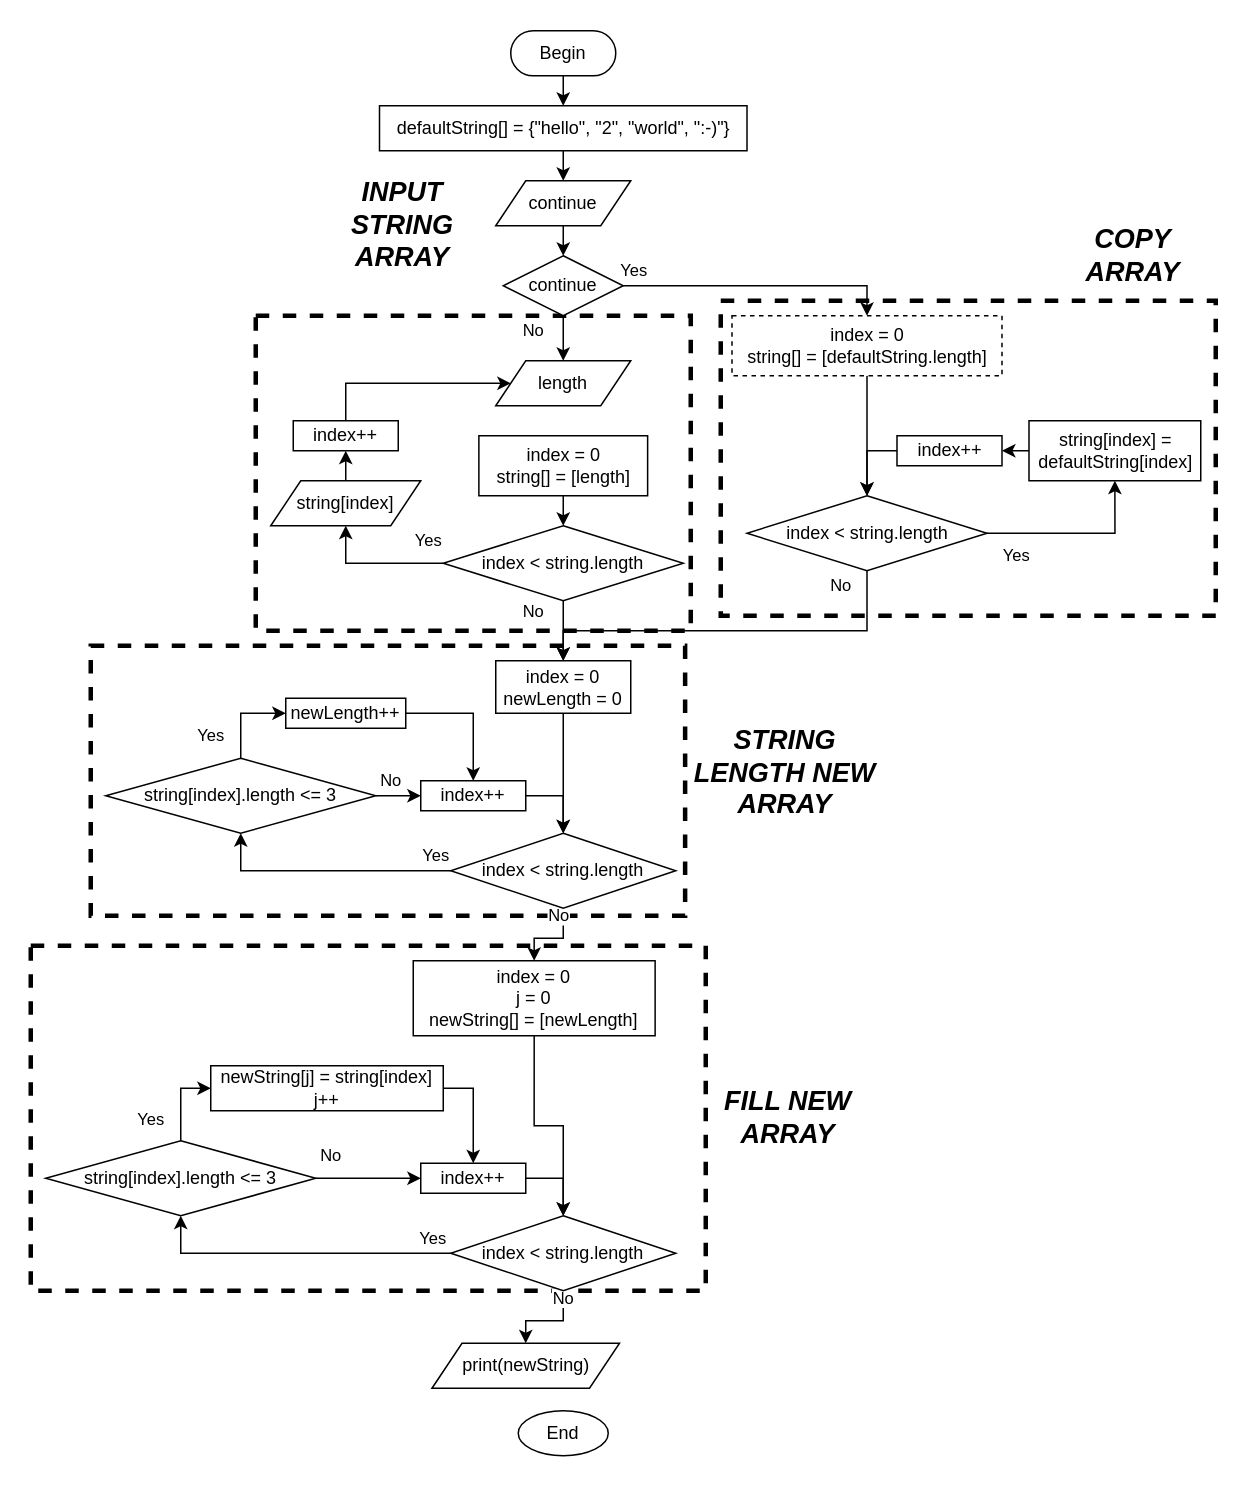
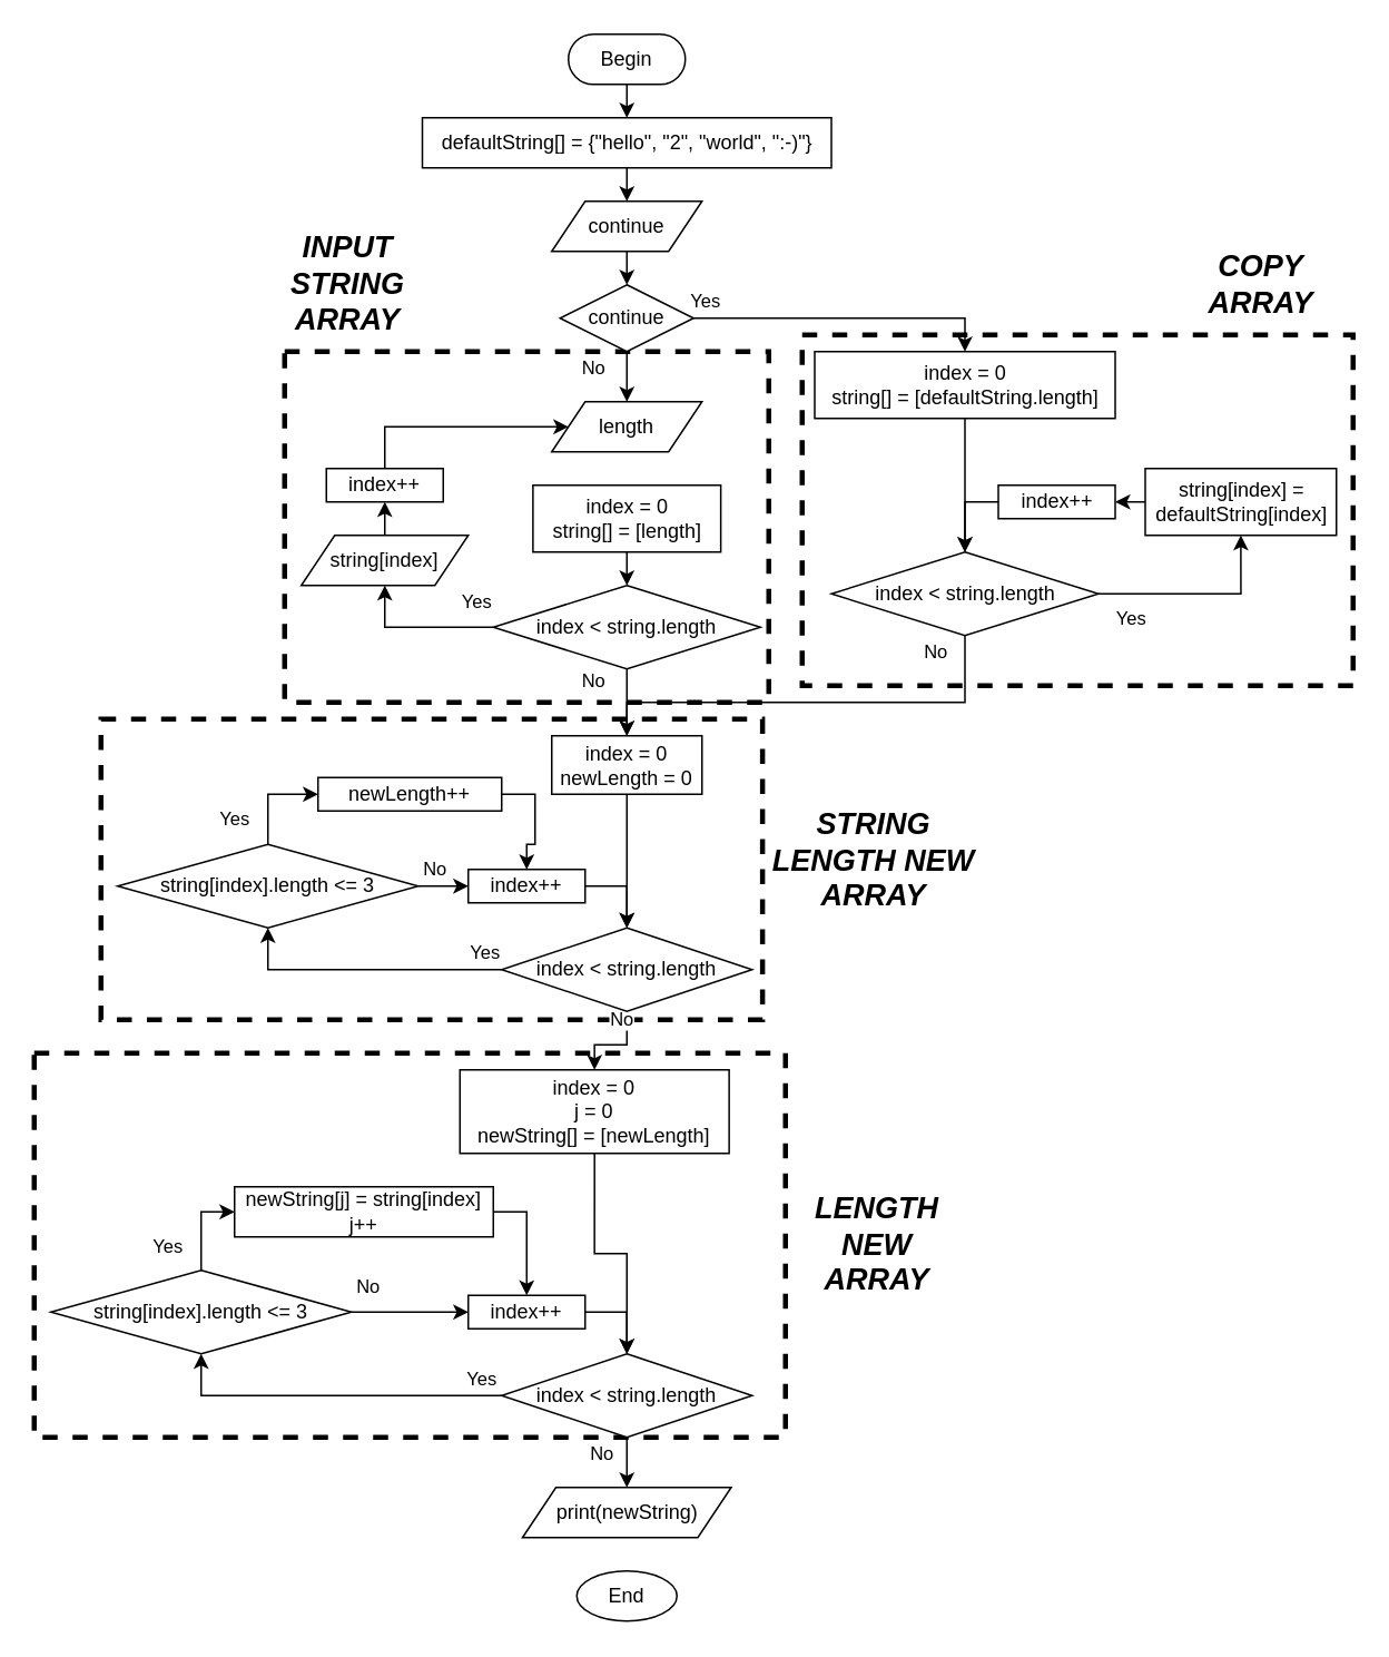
  <mxCell id="0" />
  <mxCell id="1" parent="0" />
  <mxCell id="2" value="" style="rounded=0;whiteSpace=wrap;html=1;fillColor=none;dashed=1;strokeWidth=3;strokeColor=#000000;" vertex="1" parent="1"><mxGeometry x="20" y="630" width="450" height="230" as="geometry" /></mxCell>
  <mxCell id="3" value="" style="rounded=0;whiteSpace=wrap;html=1;fillColor=none;dashed=1;strokeWidth=3;strokeColor=#000000;" vertex="1" parent="1"><mxGeometry x="170" y="210" width="290" height="210" as="geometry" /></mxCell>
  <mxCell id="4" value="" style="rounded=0;whiteSpace=wrap;html=1;fillColor=none;dashed=1;strokeWidth=3;strokeColor=#000000;" vertex="1" parent="1"><mxGeometry x="60" y="430" width="396.25" height="180" as="geometry" /></mxCell>
  <mxCell id="5" value="" style="rounded=0;whiteSpace=wrap;html=1;fillColor=none;dashed=1;strokeWidth=3;strokeColor=#000000;" vertex="1" parent="1"><mxGeometry x="480" y="200" width="330" height="210" as="geometry" /></mxCell>
  <mxCell id="6" style="edgeStyle=orthogonalEdgeStyle;rounded=0;orthogonalLoop=1;jettySize=auto;html=1;exitX=0.5;exitY=1;exitDx=0;exitDy=0;entryX=0.5;entryY=0;entryDx=0;entryDy=0;" edge="1" parent="1" source="7" target="9"><mxGeometry relative="1" as="geometry" /></mxCell>
  <mxCell id="7" value="Begin" style="rounded=1;whiteSpace=wrap;html=1;arcSize=50;" vertex="1" parent="1"><mxGeometry x="340" y="20" width="70" height="30" as="geometry" /></mxCell>
  <mxCell id="8" style="edgeStyle=orthogonalEdgeStyle;rounded=0;orthogonalLoop=1;jettySize=auto;html=1;exitX=0.5;exitY=1;exitDx=0;exitDy=0;entryX=0.5;entryY=0;entryDx=0;entryDy=0;" edge="1" parent="1" source="9" target="11"><mxGeometry relative="1" as="geometry" /></mxCell>
  <mxCell id="9" value="defaultString[] = {&quot;hello&quot;, &quot;2&quot;, &quot;world&quot;, &quot;:-)&quot;}" style="rounded=0;whiteSpace=wrap;html=1;" vertex="1" parent="1"><mxGeometry x="252.5" y="70" width="245" height="30" as="geometry" /></mxCell>
  <mxCell id="10" style="edgeStyle=orthogonalEdgeStyle;rounded=0;orthogonalLoop=1;jettySize=auto;html=1;exitX=0.5;exitY=1;exitDx=0;exitDy=0;entryX=0.5;entryY=0;entryDx=0;entryDy=0;" edge="1" parent="1" source="11" target="14"><mxGeometry relative="1" as="geometry" /></mxCell>
  <mxCell id="11" value="continue" style="shape=parallelogram;perimeter=parallelogramPerimeter;whiteSpace=wrap;html=1;fixedSize=1;" vertex="1" parent="1"><mxGeometry x="330" y="120" width="90" height="30" as="geometry" /></mxCell>
  <mxCell id="12" value="Yes" style="edgeStyle=orthogonalEdgeStyle;rounded=0;orthogonalLoop=1;jettySize=auto;html=1;exitX=1;exitY=0.5;exitDx=0;exitDy=0;entryX=0.5;entryY=0;entryDx=0;entryDy=0;" edge="1" parent="1" source="14" target="34"><mxGeometry x="-0.924" y="10" relative="1" as="geometry"><mxPoint x="635" y="160" as="targetPoint" /><Array as="points"><mxPoint x="578" y="190" /><mxPoint x="578" y="210" /></Array><mxPoint as="offset" /></mxGeometry></mxCell>
  <mxCell id="13" value="No" style="edgeStyle=orthogonalEdgeStyle;rounded=0;orthogonalLoop=1;jettySize=auto;html=1;exitX=0.5;exitY=1;exitDx=0;exitDy=0;entryX=0.5;entryY=0;entryDx=0;entryDy=0;" edge="1" parent="1" source="14" target="25"><mxGeometry x="-0.333" y="-20" relative="1" as="geometry"><mxPoint as="offset" /></mxGeometry></mxCell>
  <mxCell id="14" value="continue" style="rhombus;whiteSpace=wrap;html=1;" vertex="1" parent="1"><mxGeometry x="335" y="170" width="80" height="40" as="geometry" /></mxCell>
  <mxCell id="15" value="Yes" style="edgeStyle=orthogonalEdgeStyle;rounded=0;orthogonalLoop=1;jettySize=auto;html=1;entryX=0.5;entryY=1;entryDx=0;entryDy=0;exitX=0;exitY=0.5;exitDx=0;exitDy=0;" edge="1" parent="1" source="17" target="39"><mxGeometry x="-0.879" y="-10" relative="1" as="geometry"><mxPoint x="290" y="580" as="sourcePoint" /><Array as="points"><mxPoint x="160" y="580" /></Array><mxPoint as="offset" /></mxGeometry></mxCell>
  <mxCell id="16" value="No" style="edgeStyle=orthogonalEdgeStyle;rounded=0;orthogonalLoop=1;jettySize=auto;html=1;exitX=0.5;exitY=1;exitDx=0;exitDy=0;entryX=0.5;entryY=0;entryDx=0;entryDy=0;" edge="1" parent="1" source="17" target="44"><mxGeometry x="-0.143" y="-15" relative="1" as="geometry"><mxPoint as="offset" /></mxGeometry></mxCell>
  <mxCell id="17" value="index &amp;lt; string.length" style="rhombus;whiteSpace=wrap;html=1;" vertex="1" parent="1"><mxGeometry x="300" y="555" width="150" height="50" as="geometry" /></mxCell>
  <mxCell id="18" style="edgeStyle=orthogonalEdgeStyle;rounded=0;orthogonalLoop=1;jettySize=auto;html=1;exitX=0.5;exitY=1;exitDx=0;exitDy=0;entryX=0.5;entryY=0;entryDx=0;entryDy=0;" edge="1" parent="1" source="19" target="17"><mxGeometry relative="1" as="geometry" /></mxCell>
  <mxCell id="19" value="index = 0&lt;br&gt;newLength = 0" style="rounded=0;whiteSpace=wrap;html=1;" vertex="1" parent="1"><mxGeometry x="330" y="440" width="90" height="35" as="geometry" /></mxCell>
  <mxCell id="20" style="edgeStyle=orthogonalEdgeStyle;rounded=0;orthogonalLoop=1;jettySize=auto;html=1;exitX=0.5;exitY=1;exitDx=0;exitDy=0;entryX=0.5;entryY=0;entryDx=0;entryDy=0;" edge="1" parent="1" source="21" target="24"><mxGeometry relative="1" as="geometry" /></mxCell>
  <mxCell id="21" value="index = 0&lt;br&gt;string[] = [length]" style="rounded=0;whiteSpace=wrap;html=1;" vertex="1" parent="1"><mxGeometry x="318.75" y="290" width="112.5" height="40" as="geometry" /></mxCell>
  <mxCell id="22" value="No" style="edgeStyle=orthogonalEdgeStyle;rounded=0;orthogonalLoop=1;jettySize=auto;html=1;exitX=0.5;exitY=1;exitDx=0;exitDy=0;entryX=0.5;entryY=0;entryDx=0;entryDy=0;" edge="1" parent="1" source="24" target="19"><mxGeometry x="-0.667" y="-20" relative="1" as="geometry"><mxPoint as="offset" /></mxGeometry></mxCell>
  <mxCell id="23" value="Yes" style="edgeStyle=orthogonalEdgeStyle;rounded=0;orthogonalLoop=1;jettySize=auto;html=1;exitX=0;exitY=0.5;exitDx=0;exitDy=0;entryX=0.5;entryY=1;entryDx=0;entryDy=0;" edge="1" parent="1" source="24" target="27"><mxGeometry x="-0.778" y="-15" relative="1" as="geometry"><mxPoint x="265" y="375" as="sourcePoint" /><mxPoint as="offset" /></mxGeometry></mxCell>
  <mxCell id="24" value="index &amp;lt; string.length" style="rhombus;whiteSpace=wrap;html=1;" vertex="1" parent="1"><mxGeometry x="295" y="350" width="160" height="50" as="geometry" /></mxCell>
  <mxCell id="25" value="length" style="shape=parallelogram;perimeter=parallelogramPerimeter;whiteSpace=wrap;html=1;fixedSize=1;" vertex="1" parent="1"><mxGeometry x="330" y="240" width="90" height="30" as="geometry" /></mxCell>
  <mxCell id="26" style="edgeStyle=orthogonalEdgeStyle;rounded=0;orthogonalLoop=1;jettySize=auto;html=1;exitX=0.5;exitY=0;exitDx=0;exitDy=0;entryX=0.5;entryY=1;entryDx=0;entryDy=0;" edge="1" parent="1" source="27" target="29"><mxGeometry relative="1" as="geometry" /></mxCell>
  <mxCell id="27" value="string[index]" style="shape=parallelogram;perimeter=parallelogramPerimeter;whiteSpace=wrap;html=1;fixedSize=1;" vertex="1" parent="1"><mxGeometry x="180" y="320" width="100" height="30" as="geometry" /></mxCell>
  <mxCell id="28" style="edgeStyle=orthogonalEdgeStyle;rounded=0;orthogonalLoop=1;jettySize=auto;html=1;exitX=0.5;exitY=0;exitDx=0;exitDy=0;entryX=0;entryY=0.5;entryDx=0;entryDy=0;" edge="1" parent="1" source="29" target="25"><mxGeometry relative="1" as="geometry"><Array as="points"><mxPoint x="230" y="255" /></Array></mxGeometry></mxCell>
  <mxCell id="29" value="index++" style="rounded=0;whiteSpace=wrap;html=1;" vertex="1" parent="1"><mxGeometry x="195" y="280" width="70" height="20" as="geometry" /></mxCell>
  <mxCell id="30" value="No" style="edgeStyle=orthogonalEdgeStyle;rounded=0;orthogonalLoop=1;jettySize=auto;html=1;exitX=0.5;exitY=1;exitDx=0;exitDy=0;entryX=0.5;entryY=0;entryDx=0;entryDy=0;" edge="1" parent="1" source="32" target="19"><mxGeometry x="-0.922" y="-18" relative="1" as="geometry"><Array as="points"><mxPoint x="578" y="420" /><mxPoint x="375" y="420" /></Array><mxPoint as="offset" /></mxGeometry></mxCell>
  <mxCell id="31" value="Yes" style="edgeStyle=orthogonalEdgeStyle;rounded=0;orthogonalLoop=1;jettySize=auto;html=1;exitX=1;exitY=0.5;exitDx=0;exitDy=0;entryX=0.5;entryY=1;entryDx=0;entryDy=0;" edge="1" parent="1" source="32" target="36"><mxGeometry x="-0.677" y="-15" relative="1" as="geometry"><mxPoint as="offset" /></mxGeometry></mxCell>
  <mxCell id="32" value="index &amp;lt; string.length" style="rhombus;whiteSpace=wrap;html=1;" vertex="1" parent="1"><mxGeometry x="497.5" y="330" width="160" height="50" as="geometry" /></mxCell>
  <mxCell id="33" style="edgeStyle=orthogonalEdgeStyle;rounded=0;orthogonalLoop=1;jettySize=auto;html=1;exitX=0.5;exitY=1;exitDx=0;exitDy=0;entryX=0.5;entryY=0;entryDx=0;entryDy=0;" edge="1" parent="1" source="34" target="32"><mxGeometry relative="1" as="geometry" /></mxCell>
- <mxCell id="34" value="index = 0&lt;br&gt;string[] = [defaultString.length]" style="rounded=0;whiteSpace=wrap;html=1;dashed=1;" vertex="1" parent="1"><mxGeometry x="487.5" y="210" width="180" height="40" as="geometry" /></mxCell>
+ <mxCell id="34" value="index = 0&lt;br&gt;string[] = [defaultString.length]" style="rounded=0;whiteSpace=wrap;html=1;" vertex="1" parent="1"><mxGeometry x="487.5" y="210" width="180" height="40" as="geometry" /></mxCell>
  <mxCell id="35" style="edgeStyle=orthogonalEdgeStyle;rounded=0;orthogonalLoop=1;jettySize=auto;html=1;exitX=0;exitY=0.5;exitDx=0;exitDy=0;entryX=1;entryY=0.5;entryDx=0;entryDy=0;fontSize=18;" edge="1" parent="1" source="36" target="63"><mxGeometry relative="1" as="geometry" /></mxCell>
  <mxCell id="36" value="string[index] = defaultString[index]" style="rounded=0;whiteSpace=wrap;html=1;" vertex="1" parent="1"><mxGeometry x="685.5" y="280" width="114.5" height="40" as="geometry" /></mxCell>
  <mxCell id="37" value="No" style="edgeStyle=orthogonalEdgeStyle;rounded=0;orthogonalLoop=1;jettySize=auto;html=1;exitX=1;exitY=0.5;exitDx=0;exitDy=0;entryX=0;entryY=0.5;entryDx=0;entryDy=0;" edge="1" parent="1" source="39" target="41"><mxGeometry x="-0.333" y="10" relative="1" as="geometry"><mxPoint as="offset" /></mxGeometry></mxCell>
  <mxCell id="38" value="Yes" style="edgeStyle=orthogonalEdgeStyle;rounded=0;orthogonalLoop=1;jettySize=auto;html=1;exitX=0.5;exitY=0;exitDx=0;exitDy=0;entryX=0;entryY=0.5;entryDx=0;entryDy=0;" edge="1" parent="1" source="39" target="43"><mxGeometry x="-0.5" y="20" relative="1" as="geometry"><mxPoint as="offset" /></mxGeometry></mxCell>
  <mxCell id="39" value="string[index].length &amp;lt;= 3" style="rhombus;whiteSpace=wrap;html=1;" vertex="1" parent="1"><mxGeometry x="70" y="505" width="180" height="50" as="geometry" /></mxCell>
  <mxCell id="40" style="edgeStyle=orthogonalEdgeStyle;rounded=0;orthogonalLoop=1;jettySize=auto;html=1;exitX=1;exitY=0.5;exitDx=0;exitDy=0;entryX=0.5;entryY=0;entryDx=0;entryDy=0;" edge="1" parent="1" source="41" target="17"><mxGeometry relative="1" as="geometry" /></mxCell>
  <mxCell id="41" value="index++" style="rounded=0;whiteSpace=wrap;html=1;" vertex="1" parent="1"><mxGeometry x="280" y="520" width="70" height="20" as="geometry" /></mxCell>
  <mxCell id="42" style="edgeStyle=orthogonalEdgeStyle;rounded=0;orthogonalLoop=1;jettySize=auto;html=1;exitX=1;exitY=0.5;exitDx=0;exitDy=0;entryX=0.5;entryY=0;entryDx=0;entryDy=0;" edge="1" parent="1" source="43" target="41"><mxGeometry relative="1" as="geometry" /></mxCell>
- <mxCell id="43" value="newLength++" style="rounded=0;whiteSpace=wrap;html=1;" vertex="1" parent="1"><mxGeometry x="190" y="465" width="80" height="20" as="geometry" /></mxCell>
+ <mxCell id="43" value="newLength++" style="rounded=0;whiteSpace=wrap;html=1;" vertex="1" parent="1"><mxGeometry x="190" y="465" width="110" height="20" as="geometry" /></mxCell>
  <mxCell id="44" value="index = 0&lt;br&gt;j = 0&lt;br&gt;newString[] = [newLength]" style="rounded=0;whiteSpace=wrap;html=1;" vertex="1" parent="1"><mxGeometry x="275" y="640" width="161.25" height="50" as="geometry" /></mxCell>
  <mxCell id="45" value="Yes" style="edgeStyle=orthogonalEdgeStyle;rounded=0;orthogonalLoop=1;jettySize=auto;html=1;entryX=0.5;entryY=1;entryDx=0;entryDy=0;exitX=0;exitY=0.5;exitDx=0;exitDy=0;" edge="1" parent="1" source="47" target="51"><mxGeometry x="-0.879" y="-10" relative="1" as="geometry"><mxPoint x="290" y="825" as="sourcePoint" /><Array as="points"><mxPoint x="120" y="835" /></Array><mxPoint as="offset" /></mxGeometry></mxCell>
  <mxCell id="46" value="No" style="edgeStyle=orthogonalEdgeStyle;rounded=0;orthogonalLoop=1;jettySize=auto;html=1;exitX=0.5;exitY=1;exitDx=0;exitDy=0;entryX=0.5;entryY=0;entryDx=0;entryDy=0;" edge="1" parent="1" source="47" target="56"><mxGeometry x="-0.333" y="-15" relative="1" as="geometry"><mxPoint as="offset" /></mxGeometry></mxCell>
  <mxCell id="47" value="index &amp;lt; string.length" style="rhombus;whiteSpace=wrap;html=1;" vertex="1" parent="1"><mxGeometry x="300" y="810" width="150" height="50" as="geometry" /></mxCell>
  <mxCell id="48" style="edgeStyle=orthogonalEdgeStyle;rounded=0;orthogonalLoop=1;jettySize=auto;html=1;exitX=0.5;exitY=1;exitDx=0;exitDy=0;entryX=0.5;entryY=0;entryDx=0;entryDy=0;" edge="1" parent="1" target="47" source="44"><mxGeometry relative="1" as="geometry"><mxPoint x="375" y="720" as="sourcePoint" /></mxGeometry></mxCell>
  <mxCell id="49" value="No" style="edgeStyle=orthogonalEdgeStyle;rounded=0;orthogonalLoop=1;jettySize=auto;html=1;exitX=1;exitY=0.5;exitDx=0;exitDy=0;entryX=0;entryY=0.5;entryDx=0;entryDy=0;" edge="1" parent="1" source="51" target="53"><mxGeometry x="-0.714" y="15" relative="1" as="geometry"><mxPoint as="offset" /></mxGeometry></mxCell>
  <mxCell id="50" value="Yes" style="edgeStyle=orthogonalEdgeStyle;rounded=0;orthogonalLoop=1;jettySize=auto;html=1;exitX=0.5;exitY=0;exitDx=0;exitDy=0;entryX=0;entryY=0.5;entryDx=0;entryDy=0;" edge="1" parent="1" source="51" target="55"><mxGeometry x="-0.5" y="20" relative="1" as="geometry"><mxPoint as="offset" /></mxGeometry></mxCell>
  <mxCell id="51" value="string[index].length &amp;lt;= 3" style="rhombus;whiteSpace=wrap;html=1;" vertex="1" parent="1"><mxGeometry x="30" y="760" width="180" height="50" as="geometry" /></mxCell>
  <mxCell id="52" style="edgeStyle=orthogonalEdgeStyle;rounded=0;orthogonalLoop=1;jettySize=auto;html=1;exitX=1;exitY=0.5;exitDx=0;exitDy=0;entryX=0.5;entryY=0;entryDx=0;entryDy=0;" edge="1" parent="1" source="53" target="47"><mxGeometry relative="1" as="geometry" /></mxCell>
  <mxCell id="53" value="index++" style="rounded=0;whiteSpace=wrap;html=1;" vertex="1" parent="1"><mxGeometry x="280" y="775" width="70" height="20" as="geometry" /></mxCell>
  <mxCell id="54" style="edgeStyle=orthogonalEdgeStyle;rounded=0;orthogonalLoop=1;jettySize=auto;html=1;exitX=1;exitY=0.5;exitDx=0;exitDy=0;entryX=0.5;entryY=0;entryDx=0;entryDy=0;" edge="1" parent="1" source="55" target="53"><mxGeometry relative="1" as="geometry" /></mxCell>
  <mxCell id="55" value="newString[j] = string[index]&lt;br&gt;j++" style="rounded=0;whiteSpace=wrap;html=1;" vertex="1" parent="1"><mxGeometry x="140" y="710" width="155" height="30" as="geometry" /></mxCell>
- <mxCell id="56" value="print(newString)" style="shape=parallelogram;perimeter=parallelogramPerimeter;whiteSpace=wrap;html=1;fixedSize=1;" vertex="1" parent="1"><mxGeometry x="287.5" y="895" width="125" height="30" as="geometry" /></mxCell>
+ <mxCell id="56" value="print(newString)" style="shape=parallelogram;perimeter=parallelogramPerimeter;whiteSpace=wrap;html=1;fixedSize=1;" vertex="1" parent="1"><mxGeometry x="312.5" y="890" width="125" height="30" as="geometry" /></mxCell>
  <mxCell id="57" value="End" style="ellipse;whiteSpace=wrap;html=1;arcSize=50;" vertex="1" parent="1"><mxGeometry x="345" y="940" width="60" height="30" as="geometry" /></mxCell>
- <mxCell id="58" value="&lt;font style=&quot;font-size: 18px;&quot;&gt;&lt;b&gt;&lt;i&gt;INPUT STRING ARRAY&lt;/i&gt;&lt;/b&gt;&lt;/font&gt;" style="text;html=1;strokeColor=none;fillColor=none;align=center;verticalAlign=middle;whiteSpace=wrap;rounded=0;dashed=1;" vertex="1" parent="1"><mxGeometry x="222.5" y="120" width="90" height="60" as="geometry" /></mxCell>
+ <mxCell id="58" value="&lt;font style=&quot;font-size: 18px;&quot;&gt;&lt;b&gt;&lt;i&gt;INPUT STRING ARRAY&lt;/i&gt;&lt;/b&gt;&lt;/font&gt;" style="text;html=1;strokeColor=none;fillColor=none;align=center;verticalAlign=middle;whiteSpace=wrap;rounded=0;dashed=1;" vertex="1" parent="1"><mxGeometry x="162.5" y="140" width="90" height="60" as="geometry" /></mxCell>
  <mxCell id="59" value="&lt;font style=&quot;font-size: 18px;&quot;&gt;&lt;b&gt;&lt;i&gt;СOPY&lt;br&gt;ARRAY&lt;br&gt;&lt;/i&gt;&lt;/b&gt;&lt;/font&gt;" style="text;html=1;strokeColor=none;fillColor=none;align=center;verticalAlign=middle;whiteSpace=wrap;rounded=0;dashed=1;" vertex="1" parent="1"><mxGeometry x="710" y="140" width="90" height="60" as="geometry" /></mxCell>
  <mxCell id="60" value="&lt;font style=&quot;font-size: 18px;&quot;&gt;&lt;b&gt;&lt;i&gt;STRING LENGTH NEW ARRAY&lt;/i&gt;&lt;/b&gt;&lt;/font&gt;" style="text;html=1;strokeColor=none;fillColor=none;align=center;verticalAlign=middle;whiteSpace=wrap;rounded=0;dashed=1;" vertex="1" parent="1"><mxGeometry x="456.25" y="485" width="133.75" height="60" as="geometry" /></mxCell>
- <mxCell id="61" value="&lt;span style=&quot;font-size: 18px;&quot;&gt;&lt;b&gt;&lt;i&gt;FILL NEW ARRAY&lt;/i&gt;&lt;/b&gt;&lt;/span&gt;" style="text;html=1;strokeColor=none;fillColor=none;align=center;verticalAlign=middle;whiteSpace=wrap;rounded=0;dashed=1;" vertex="1" parent="1"><mxGeometry x="480" y="715" width="90" height="60" as="geometry" /></mxCell>
+ <mxCell id="61" value="&lt;span style=&quot;font-size: 18px;&quot;&gt;&lt;b&gt;&lt;i&gt;LENGTH NEW ARRAY&lt;/i&gt;&lt;/b&gt;&lt;/span&gt;" style="text;html=1;strokeColor=none;fillColor=none;align=center;verticalAlign=middle;whiteSpace=wrap;rounded=0;dashed=1;" vertex="1" parent="1"><mxGeometry x="480" y="715" width="90" height="60" as="geometry" /></mxCell>
  <mxCell id="62" style="edgeStyle=orthogonalEdgeStyle;rounded=0;orthogonalLoop=1;jettySize=auto;html=1;exitX=0;exitY=0.5;exitDx=0;exitDy=0;entryX=0.5;entryY=0;entryDx=0;entryDy=0;fontSize=18;" edge="1" parent="1" source="63" target="32"><mxGeometry relative="1" as="geometry" /></mxCell>
  <mxCell id="63" value="index++" style="rounded=0;whiteSpace=wrap;html=1;" vertex="1" parent="1"><mxGeometry x="597.5" y="290" width="70" height="20" as="geometry" /></mxCell>
